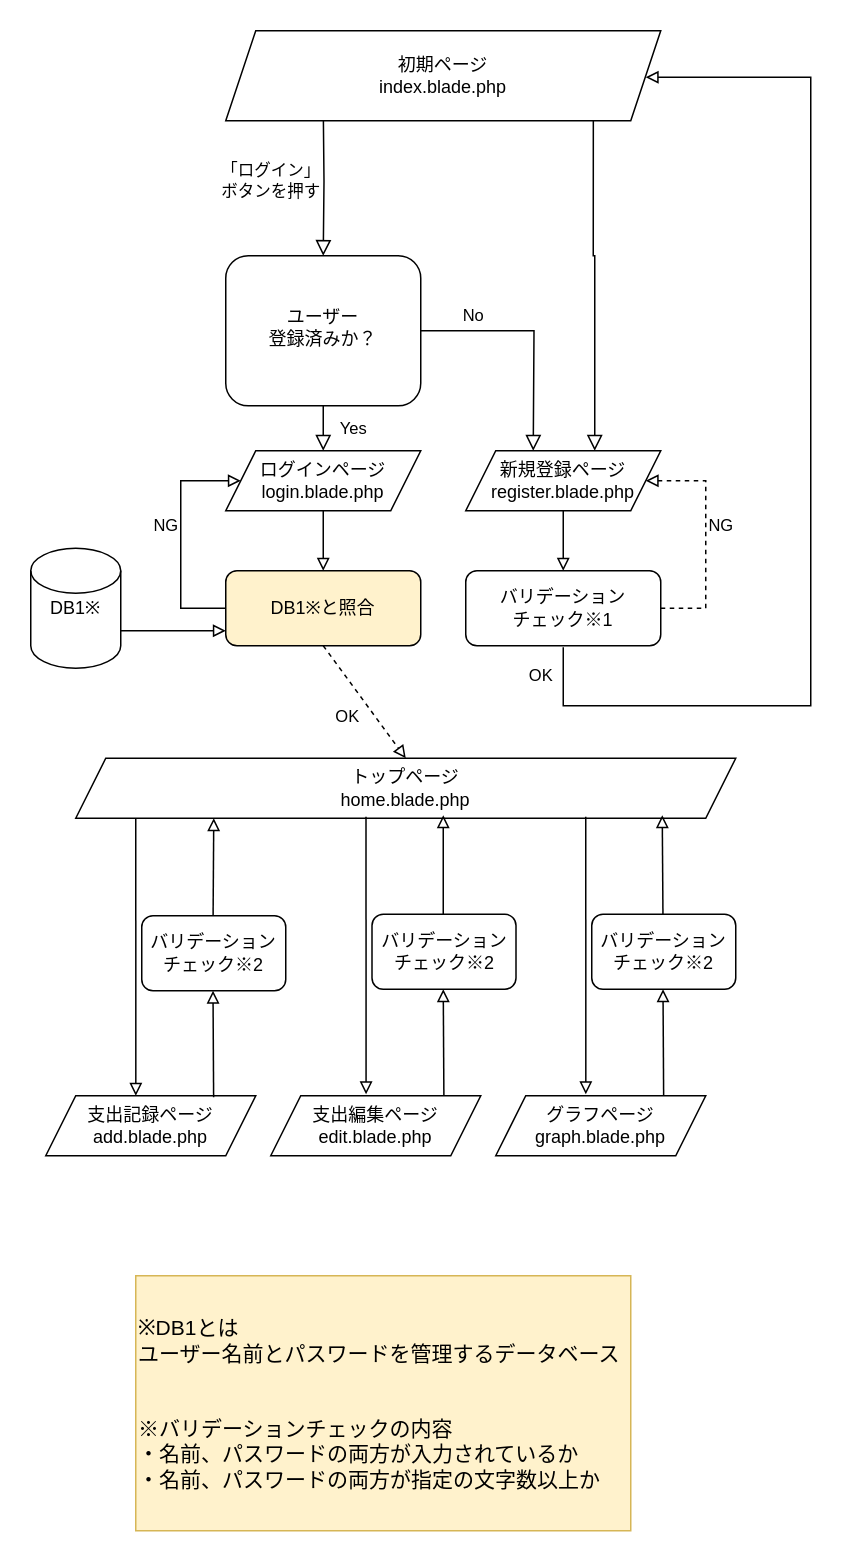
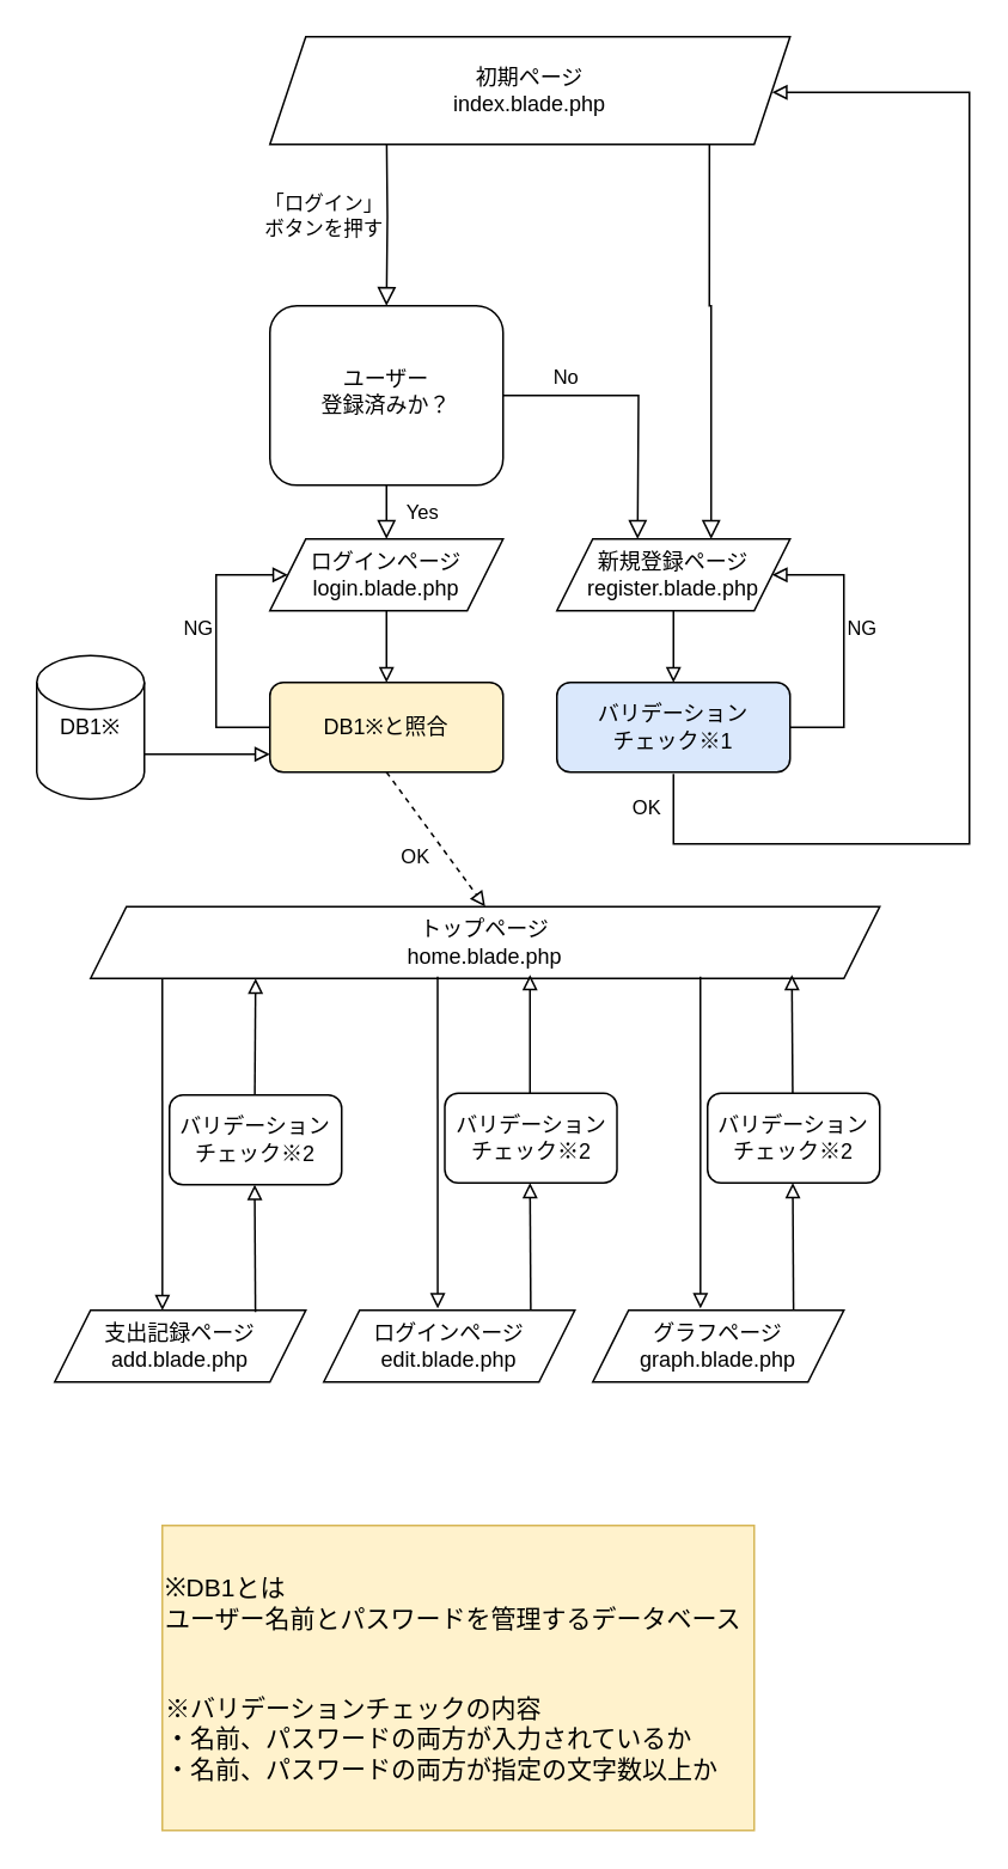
  <mxCell id="0" />
  <mxCell id="1" parent="0" />
  <mxCell id="2" value="" style="endArrow=block;html=1;rounded=0;endFill=0;entryX=0.429;entryY=0;entryDx=0;entryDy=0;entryPerimeter=0;" edge="1" parent="1" target="3"><mxGeometry width="50" height="50" relative="1" as="geometry"><mxPoint x="90" y="545" as="sourcePoint" /><mxPoint x="90" y="615" as="targetPoint" /></mxGeometry></mxCell>
  <mxCell id="3" value="支出記録ページ&lt;br&gt;add.blade.php" style="shape=parallelogram;perimeter=parallelogramPerimeter;whiteSpace=wrap;html=1;fixedSize=1;" vertex="1" parent="1"><mxGeometry x="30" y="730" width="140" height="40" as="geometry" /></mxCell>
- <mxCell id="4" value="支出編集ページ&lt;br&gt;edit.blade.php" style="shape=parallelogram;perimeter=parallelogramPerimeter;whiteSpace=wrap;html=1;fixedSize=1;" vertex="1" parent="1"><mxGeometry x="180" y="730" width="140" height="40" as="geometry" /></mxCell>
+ <mxCell id="4" value="ログインページ&lt;br&gt;edit.blade.php" style="shape=parallelogram;perimeter=parallelogramPerimeter;whiteSpace=wrap;html=1;fixedSize=1;" vertex="1" parent="1"><mxGeometry x="180" y="730" width="140" height="40" as="geometry" /></mxCell>
  <mxCell id="5" value="グラフページgraph.blade.php" style="shape=parallelogram;perimeter=parallelogramPerimeter;whiteSpace=wrap;html=1;fixedSize=1;" vertex="1" parent="1"><mxGeometry x="330" y="730" width="140" height="40" as="geometry" /></mxCell>
  <mxCell id="6" value="「ログイン」&lt;br&gt;ボタンを押す" style="rounded=0;html=1;jettySize=auto;orthogonalLoop=1;fontSize=11;endArrow=block;endFill=0;endSize=8;strokeWidth=1;shadow=0;labelBackgroundColor=none;edgeStyle=orthogonalEdgeStyle;" edge="1" parent="1" target="9"><mxGeometry y="-35" relative="1" as="geometry"><mxPoint x="215" y="70" as="sourcePoint" /><mxPoint as="offset" /></mxGeometry></mxCell>
  <mxCell id="7" value="Yes" style="rounded=0;html=1;jettySize=auto;orthogonalLoop=1;fontSize=11;endArrow=block;endFill=0;endSize=8;strokeWidth=1;shadow=0;labelBackgroundColor=none;edgeStyle=orthogonalEdgeStyle;" edge="1" parent="1" source="9"><mxGeometry y="20" relative="1" as="geometry"><mxPoint as="offset" /><mxPoint x="215" y="300" as="targetPoint" /></mxGeometry></mxCell>
  <mxCell id="8" value="No" style="edgeStyle=orthogonalEdgeStyle;rounded=0;html=1;jettySize=auto;orthogonalLoop=1;fontSize=11;endArrow=block;endFill=0;endSize=8;strokeWidth=1;shadow=0;labelBackgroundColor=none;" edge="1" parent="1" source="9"><mxGeometry x="-0.548" y="10" relative="1" as="geometry"><mxPoint as="offset" /><mxPoint x="355" y="300" as="targetPoint" /></mxGeometry></mxCell>
  <mxCell id="9" value="ユーザー&lt;br&gt;登録済みか？" style="whiteSpace=wrap;html=1;shadow=0;fontFamily=Helvetica;fontSize=12;align=center;strokeWidth=1;spacing=6;spacingTop=-4;rounded=1;" vertex="1" parent="1"><mxGeometry x="150" y="170" width="130" height="100" as="geometry" /></mxCell>
  <mxCell id="10" value="「新規登録」&lt;br&gt;ボタンを押す" style="rounded=0;html=1;jettySize=auto;orthogonalLoop=1;fontSize=11;endArrow=block;endFill=0;endSize=8;strokeWidth=1;shadow=0;labelBackgroundColor=none;edgeStyle=orthogonalEdgeStyle;exitX=0.845;exitY=1;exitDx=0;exitDy=0;exitPerimeter=0;" edge="1" parent="1" source="11"><mxGeometry x="-0.182" y="67" relative="1" as="geometry"><mxPoint x="355.12" y="90" as="sourcePoint" /><mxPoint x="396" y="300" as="targetPoint" /><Array as="points"><mxPoint x="396" y="170" /></Array><mxPoint x="-22" y="-50" as="offset" /></mxGeometry></mxCell>
  <mxCell id="11" value="初期ページ&lt;br&gt;index.blade.php" style="shape=parallelogram;perimeter=parallelogramPerimeter;whiteSpace=wrap;html=1;fixedSize=1;" vertex="1" parent="1"><mxGeometry x="150" y="20" width="290" height="60" as="geometry" /></mxCell>
  <mxCell id="12" value="ログインページ&lt;br&gt;login.blade.php" style="shape=parallelogram;perimeter=parallelogramPerimeter;whiteSpace=wrap;html=1;fixedSize=1;" vertex="1" parent="1"><mxGeometry x="150" y="300" width="130" height="40" as="geometry" /></mxCell>
  <mxCell id="13" value="新規登録ページ&lt;br&gt;register.blade.php" style="shape=parallelogram;perimeter=parallelogramPerimeter;whiteSpace=wrap;html=1;fixedSize=1;" vertex="1" parent="1"><mxGeometry x="310" y="300" width="130" height="40" as="geometry" /></mxCell>
  <mxCell id="14" value="NG" style="edgeStyle=orthogonalEdgeStyle;rounded=0;orthogonalLoop=1;jettySize=auto;html=1;exitX=0;exitY=0.5;exitDx=0;exitDy=0;endArrow=block;endFill=0;entryX=0;entryY=0.5;entryDx=0;entryDy=0;" edge="1" parent="1" source="15" target="12"><mxGeometry x="0.097" y="10" relative="1" as="geometry"><mxPoint x="120" y="310" as="targetPoint" /><Array as="points"><mxPoint x="120" y="405" /><mxPoint x="120" y="320" /></Array><mxPoint as="offset" /></mxGeometry></mxCell>
  <mxCell id="15" value="DB1※と照合" style="rounded=1;whiteSpace=wrap;html=1;fillColor=#fff2cc;" vertex="1" parent="1"><mxGeometry x="150" y="380" width="130" height="50" as="geometry" /></mxCell>
  <mxCell id="16" value="" style="endArrow=block;html=1;endFill=0;exitX=0.5;exitY=1;exitDx=0;exitDy=0;entryX=0.5;entryY=0;entryDx=0;entryDy=0;" edge="1" parent="1" source="12" target="15"><mxGeometry width="50" height="50" relative="1" as="geometry"><mxPoint x="340" y="500" as="sourcePoint" /><mxPoint x="340" y="550" as="targetPoint" /></mxGeometry></mxCell>
  <mxCell id="17" value="" style="endArrow=block;html=1;endFill=0;exitX=0.5;exitY=1;exitDx=0;exitDy=0;entryX=0.5;entryY=0;entryDx=0;entryDy=0;rounded=0;" edge="1" parent="1" target="18"><mxGeometry width="50" height="50" relative="1" as="geometry"><mxPoint x="375" y="340" as="sourcePoint" /><mxPoint x="500" y="550" as="targetPoint" /></mxGeometry></mxCell>
- <mxCell id="18" value="バリデーション&lt;br&gt;チェック※1" style="rounded=1;whiteSpace=wrap;html=1;" vertex="1" parent="1"><mxGeometry x="310" y="380" width="130" height="50" as="geometry" /></mxCell>
- <mxCell id="19" value="NG" style="edgeStyle=orthogonalEdgeStyle;rounded=0;orthogonalLoop=1;jettySize=auto;html=1;exitX=1;exitY=0.5;exitDx=0;exitDy=0;endArrow=block;endFill=0;entryX=1;entryY=0.5;entryDx=0;entryDy=0;dashed=1;" edge="1" parent="1" source="18" target="13"><mxGeometry x="0.097" y="-10" relative="1" as="geometry"><mxPoint x="510" y="320" as="targetPoint" /><mxPoint x="500" y="405" as="sourcePoint" /><Array as="points"><mxPoint x="470" y="405" /><mxPoint x="470" y="320" /></Array><mxPoint as="offset" /></mxGeometry></mxCell>
+ <mxCell id="18" value="バリデーション&lt;br&gt;チェック※1" style="rounded=1;whiteSpace=wrap;html=1;fillColor=#dae8fc;" vertex="1" parent="1"><mxGeometry x="310" y="380" width="130" height="50" as="geometry" /></mxCell>
+ <mxCell id="19" value="NG" style="edgeStyle=orthogonalEdgeStyle;rounded=0;orthogonalLoop=1;jettySize=auto;html=1;exitX=1;exitY=0.5;exitDx=0;exitDy=0;endArrow=block;endFill=0;entryX=1;entryY=0.5;entryDx=0;entryDy=0;" edge="1" parent="1" source="18" target="13"><mxGeometry x="0.097" y="-10" relative="1" as="geometry"><mxPoint x="510" y="320" as="targetPoint" /><mxPoint x="500" y="405" as="sourcePoint" /><Array as="points"><mxPoint x="470" y="405" /><mxPoint x="470" y="320" /></Array><mxPoint as="offset" /></mxGeometry></mxCell>
  <mxCell id="20" value="OK" style="endArrow=block;html=1;endFill=0;exitX=0.5;exitY=1;exitDx=0;exitDy=0;entryX=0.5;entryY=0;entryDx=0;entryDy=0;dashed=1;" edge="1" parent="1" source="15" target="22"><mxGeometry y="-15" width="50" height="50" relative="1" as="geometry"><mxPoint x="200" y="460" as="sourcePoint" /><mxPoint x="215" y="470" as="targetPoint" /><mxPoint as="offset" /></mxGeometry></mxCell>
  <mxCell id="21" value="OK" style="endArrow=block;html=1;endFill=0;rounded=0;entryX=1;entryY=0.5;entryDx=0;entryDy=0;" edge="1" parent="1"><mxGeometry x="-0.947" y="-15" width="50" height="50" relative="1" as="geometry"><mxPoint x="375" y="431" as="sourcePoint" /><mxPoint x="430" y="51" as="targetPoint" /><Array as="points"><mxPoint x="375" y="470" /><mxPoint x="540" y="470" /><mxPoint x="540" y="51" /></Array><mxPoint as="offset" /></mxGeometry></mxCell>
  <mxCell id="22" value="トップページ&lt;br&gt;home.blade.php" style="shape=parallelogram;perimeter=parallelogramPerimeter;whiteSpace=wrap;html=1;fixedSize=1;" vertex="1" parent="1"><mxGeometry x="50" y="505" width="440" height="40" as="geometry" /></mxCell>
  <mxCell id="23" value="&lt;font style=&quot;font-size: 14px&quot;&gt;※DB1とは&lt;br&gt;ユーザー名前とパスワードを管理するデータベース&lt;br&gt;&lt;br&gt;&lt;br&gt;※バリデーションチェックの内容&lt;br&gt;・名前、パスワードの両方が入力されているか&lt;br&gt;&lt;div&gt;・名前、パスワードの両方が指定の文字数以上か&lt;/div&gt;&lt;/font&gt;" style="text;html=1;strokeColor=#d6b656;fillColor=#fff2cc;align=left;verticalAlign=middle;whiteSpace=wrap;rounded=0;" vertex="1" parent="1"><mxGeometry x="90" y="850" width="330" height="170" as="geometry" /></mxCell>
  <mxCell id="24" value="DB1※" style="shape=cylinder2;whiteSpace=wrap;html=1;boundedLbl=1;backgroundOutline=1;size=15;verticalAlign=middle;" vertex="1" parent="1"><mxGeometry x="20" y="365" width="60" height="80" as="geometry" /></mxCell>
  <mxCell id="25" value="" style="endArrow=block;html=1;endFill=0;" edge="1" parent="1"><mxGeometry width="50" height="50" relative="1" as="geometry"><mxPoint x="80" y="420" as="sourcePoint" /><mxPoint x="150" y="420" as="targetPoint" /></mxGeometry></mxCell>
  <mxCell id="26" value="" style="endArrow=block;html=1;rounded=0;endFill=0;" edge="1" parent="1"><mxGeometry width="50" height="50" relative="1" as="geometry"><mxPoint x="141.5" y="620" as="sourcePoint" /><mxPoint x="142" y="545" as="targetPoint" /></mxGeometry></mxCell>
  <mxCell id="27" value="バリデーション&lt;br&gt;チェック※2" style="rounded=1;whiteSpace=wrap;html=1;" vertex="1" parent="1"><mxGeometry x="94" y="610" width="96" height="50" as="geometry" /></mxCell>
  <mxCell id="28" value="" style="endArrow=block;html=1;rounded=0;endFill=0;entryX=0.276;entryY=0.975;entryDx=0;entryDy=0;entryPerimeter=0;" edge="1" parent="1"><mxGeometry width="50" height="50" relative="1" as="geometry"><mxPoint x="141.92" y="731" as="sourcePoint" /><mxPoint x="141.5" y="660" as="targetPoint" /></mxGeometry></mxCell>
  <mxCell id="29" value="" style="endArrow=block;html=1;rounded=0;endFill=0;entryX=0.429;entryY=0;entryDx=0;entryDy=0;entryPerimeter=0;" edge="1" parent="1"><mxGeometry width="50" height="50" relative="1" as="geometry"><mxPoint x="243.5" y="544" as="sourcePoint" /><mxPoint x="243.56" y="729" as="targetPoint" /></mxGeometry></mxCell>
  <mxCell id="30" value="" style="endArrow=block;html=1;rounded=0;endFill=0;" edge="1" parent="1"><mxGeometry width="50" height="50" relative="1" as="geometry"><mxPoint x="295" y="614" as="sourcePoint" /><mxPoint x="295" y="543" as="targetPoint" /></mxGeometry></mxCell>
  <mxCell id="31" value="バリデーション&lt;br&gt;チェック※2" style="rounded=1;whiteSpace=wrap;html=1;" vertex="1" parent="1"><mxGeometry x="247.5" y="609" width="96" height="50" as="geometry" /></mxCell>
  <mxCell id="32" value="" style="endArrow=block;html=1;rounded=0;endFill=0;entryX=0.276;entryY=0.975;entryDx=0;entryDy=0;entryPerimeter=0;" edge="1" parent="1"><mxGeometry width="50" height="50" relative="1" as="geometry"><mxPoint x="295.42" y="730" as="sourcePoint" /><mxPoint x="295" y="659" as="targetPoint" /></mxGeometry></mxCell>
  <mxCell id="33" value="" style="endArrow=block;html=1;rounded=0;endFill=0;entryX=0.429;entryY=0;entryDx=0;entryDy=0;entryPerimeter=0;" edge="1" parent="1"><mxGeometry width="50" height="50" relative="1" as="geometry"><mxPoint x="390" y="544" as="sourcePoint" /><mxPoint x="390.06" y="729" as="targetPoint" /></mxGeometry></mxCell>
  <mxCell id="34" value="" style="endArrow=block;html=1;rounded=0;endFill=0;" edge="1" parent="1"><mxGeometry width="50" height="50" relative="1" as="geometry"><mxPoint x="441.5" y="614" as="sourcePoint" /><mxPoint x="441" y="543" as="targetPoint" /></mxGeometry></mxCell>
  <mxCell id="35" value="バリデーション&lt;br&gt;チェック※2" style="rounded=1;whiteSpace=wrap;html=1;" vertex="1" parent="1"><mxGeometry x="394" y="609" width="96" height="50" as="geometry" /></mxCell>
  <mxCell id="36" value="" style="endArrow=block;html=1;rounded=0;endFill=0;entryX=0.276;entryY=0.975;entryDx=0;entryDy=0;entryPerimeter=0;" edge="1" parent="1"><mxGeometry width="50" height="50" relative="1" as="geometry"><mxPoint x="441.92" y="730" as="sourcePoint" /><mxPoint x="441.5" y="659" as="targetPoint" /></mxGeometry></mxCell>
